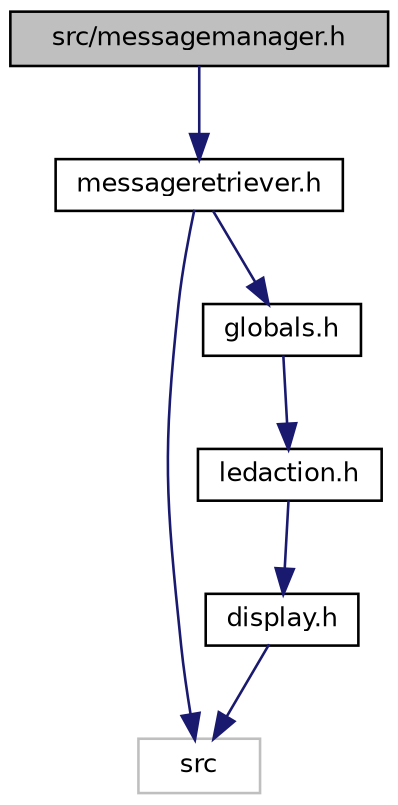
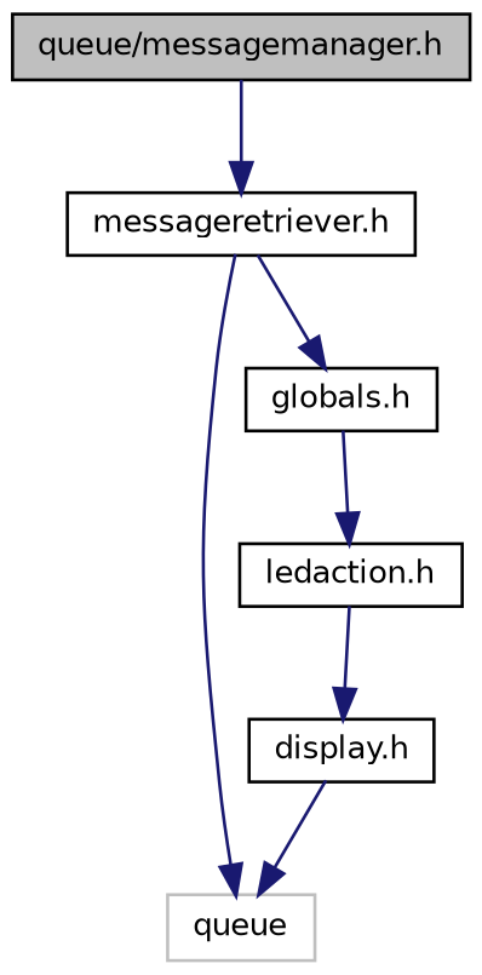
  digraph {
    node [color=black fillcolor=white fontname=Helvetica fontsize=10 shape=record style=filled]
    edge [color=midnightblue fontname=Helvetica fontsize=10 labelfontname=Helvetica labelfontsize=10 style=solid]
-   n1 [fillcolor=grey75 fontcolor=black height=0.2 label="src/messagemanager.h" width=0.4]
+   n1 [fillcolor=grey75 fontcolor=black height=0.2 label="queue/messagemanager.h" width=0.4]
    n2 [height=0.2 label="messageretriever.h" width=0.4]
-   n3 [color=grey75 height=0.2 label=src width=0.4]
+   n3 [color=grey75 height=0.2 label=queue width=0.4]
    n4 [height=0.2 label="globals.h" width=0.4]
    n5 [height=0.2 label="ledaction.h" width=0.4]
    n6 [height=0.2 label="display.h" width=0.4]
    n1 -> n2
    n2 -> n3
    n2 -> n4
    n4 -> n5
    n5 -> n6
    n6 -> n3
  }
